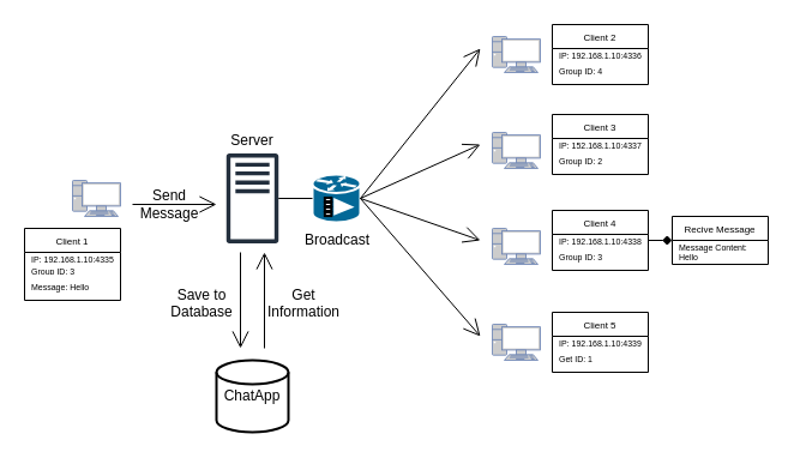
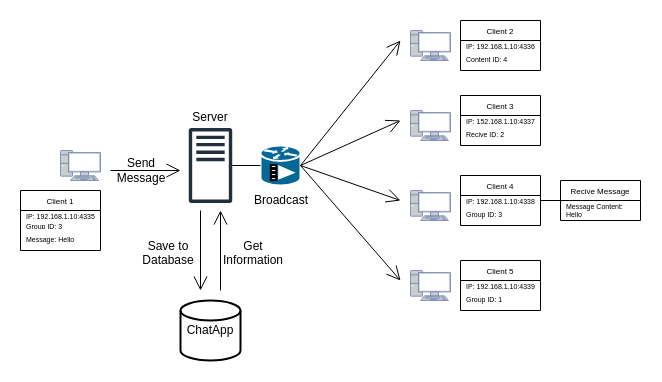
  <mxCell id="0" />
  <mxCell id="1" parent="0" />
  <mxCell id="2" value="ChatApp" style="strokeWidth=2;html=1;shape=mxgraph.flowchart.database;whiteSpace=wrap;" parent="1" vertex="1"><mxGeometry x="180" y="300" width="60" height="60" as="geometry" /></mxCell>
  <mxCell id="3" value="" style="sketch=0;outlineConnect=0;fontColor=#232F3E;gradientColor=none;fillColor=#232F3D;strokeColor=none;dashed=0;verticalLabelPosition=bottom;verticalAlign=top;align=center;html=1;fontSize=12;fontStyle=0;aspect=fixed;pointerEvents=1;shape=mxgraph.aws4.traditional_server;" parent="1" vertex="1"><mxGeometry x="188.27" y="127.33" width="43.46" height="75.33" as="geometry" /></mxCell>
  <mxCell id="4" value="" style="fontColor=#0066CC;verticalAlign=top;verticalLabelPosition=bottom;labelPosition=center;align=center;html=1;outlineConnect=0;fillColor=#CCCCCC;strokeColor=#6881B3;gradientColor=none;gradientDirection=north;strokeWidth=2;shape=mxgraph.networks.pc;" parent="1" vertex="1"><mxGeometry x="410" y="30" width="40" height="30" as="geometry" /></mxCell>
  <mxCell id="5" value="" style="fontColor=#0066CC;verticalAlign=top;verticalLabelPosition=bottom;labelPosition=center;align=center;html=1;outlineConnect=0;fillColor=#CCCCCC;strokeColor=#6881B3;gradientColor=none;gradientDirection=north;strokeWidth=2;shape=mxgraph.networks.pc;" parent="1" vertex="1"><mxGeometry x="410" y="110" width="40" height="30" as="geometry" /></mxCell>
  <mxCell id="6" value="" style="fontColor=#0066CC;verticalAlign=top;verticalLabelPosition=bottom;labelPosition=center;align=center;html=1;outlineConnect=0;fillColor=#CCCCCC;strokeColor=#6881B3;gradientColor=none;gradientDirection=north;strokeWidth=2;shape=mxgraph.networks.pc;" parent="1" vertex="1"><mxGeometry x="410" y="190" width="40" height="30" as="geometry" /></mxCell>
  <mxCell id="7" value="" style="fontColor=#0066CC;verticalAlign=top;verticalLabelPosition=bottom;labelPosition=center;align=center;html=1;outlineConnect=0;fillColor=#CCCCCC;strokeColor=#6881B3;gradientColor=none;gradientDirection=north;strokeWidth=2;shape=mxgraph.networks.pc;" parent="1" vertex="1"><mxGeometry x="410" y="270" width="40" height="30" as="geometry" /></mxCell>
  <mxCell id="8" value="" style="fontColor=#0066CC;verticalAlign=top;verticalLabelPosition=bottom;labelPosition=center;align=center;html=1;outlineConnect=0;fillColor=#CCCCCC;strokeColor=#6881B3;gradientColor=none;gradientDirection=north;strokeWidth=2;shape=mxgraph.networks.pc;" parent="1" vertex="1"><mxGeometry x="60" y="150" width="40" height="30" as="geometry" /></mxCell>
  <mxCell id="9" value="" style="shape=mxgraph.cisco.routers.broadcast_router;html=1;pointerEvents=1;dashed=0;fillColor=#036897;strokeColor=#ffffff;strokeWidth=2;verticalLabelPosition=bottom;verticalAlign=top;align=center;outlineConnect=0;" parent="1" vertex="1"><mxGeometry x="260" y="145" width="40" height="40" as="geometry" /></mxCell>
  <mxCell id="10" value="" style="endArrow=open;endFill=1;endSize=12;html=1;rounded=0;exitX=1;exitY=0.5;exitDx=0;exitDy=0;exitPerimeter=0;" parent="1" source="9" edge="1"><mxGeometry width="160" relative="1" as="geometry"><mxPoint x="160" y="140" as="sourcePoint" /><mxPoint x="400" y="40" as="targetPoint" /></mxGeometry></mxCell>
  <mxCell id="11" value="" style="endArrow=open;endFill=1;endSize=12;html=1;rounded=0;exitX=1;exitY=0.5;exitDx=0;exitDy=0;exitPerimeter=0;" parent="1" source="9" edge="1"><mxGeometry width="160" relative="1" as="geometry"><mxPoint x="320" y="190" as="sourcePoint" /><mxPoint x="400" y="120" as="targetPoint" /></mxGeometry></mxCell>
  <mxCell id="12" value="" style="endArrow=open;endFill=1;endSize=12;html=1;rounded=0;exitX=1;exitY=0.5;exitDx=0;exitDy=0;exitPerimeter=0;" parent="1" source="9" edge="1"><mxGeometry width="160" relative="1" as="geometry"><mxPoint x="320" y="175" as="sourcePoint" /><mxPoint x="400" y="200" as="targetPoint" /></mxGeometry></mxCell>
  <mxCell id="13" value="" style="endArrow=open;endFill=1;endSize=12;html=1;rounded=0;exitX=1;exitY=0.5;exitDx=0;exitDy=0;exitPerimeter=0;" parent="1" source="9" edge="1"><mxGeometry width="160" relative="1" as="geometry"><mxPoint x="320" y="175" as="sourcePoint" /><mxPoint x="400" y="280" as="targetPoint" /></mxGeometry></mxCell>
  <mxCell id="14" value="" style="endArrow=open;endFill=1;endSize=12;html=1;rounded=0;" parent="1" edge="1"><mxGeometry width="160" relative="1" as="geometry"><mxPoint x="200" y="210" as="sourcePoint" /><mxPoint x="200" y="290" as="targetPoint" /></mxGeometry></mxCell>
  <mxCell id="15" value="" style="endArrow=open;endFill=1;endSize=12;html=1;rounded=0;" parent="1" edge="1"><mxGeometry width="160" relative="1" as="geometry"><mxPoint x="220" y="290" as="sourcePoint" /><mxPoint x="220" y="210" as="targetPoint" /></mxGeometry></mxCell>
  <mxCell id="16" value="Save to Database&lt;div&gt;&lt;br&gt;&lt;/div&gt;" style="text;html=1;align=center;verticalAlign=middle;whiteSpace=wrap;rounded=0;rotation=0;" parent="1" vertex="1"><mxGeometry x="146.54" y="250" width="41.73" height="20" as="geometry" /></mxCell>
  <mxCell id="17" value="Get Information&lt;div&gt;&lt;br&gt;&lt;/div&gt;" style="text;html=1;align=center;verticalAlign=middle;whiteSpace=wrap;rounded=0;rotation=0;" parent="1" vertex="1"><mxGeometry x="231.73" y="250" width="41.73" height="20" as="geometry" /></mxCell>
  <mxCell id="18" value="" style="endArrow=open;endFill=1;endSize=12;html=1;rounded=0;" parent="1" edge="1"><mxGeometry width="160" relative="1" as="geometry"><mxPoint x="110" y="170" as="sourcePoint" /><mxPoint x="180" y="170" as="targetPoint" /></mxGeometry></mxCell>
  <mxCell id="19" value="&lt;div&gt;Broadcast&lt;/div&gt;" style="text;html=1;align=center;verticalAlign=middle;whiteSpace=wrap;rounded=0;rotation=0;" parent="1" vertex="1"><mxGeometry x="260" y="190" width="41.73" height="20" as="geometry" /></mxCell>
  <mxCell id="20" value="Server" style="text;html=1;align=center;verticalAlign=middle;whiteSpace=wrap;rounded=0;rotation=0;" parent="1" vertex="1"><mxGeometry x="189.13" y="107.33" width="41.73" height="20" as="geometry" /></mxCell>
  <mxCell id="21" value="&lt;font style=&quot;font-size: 8px;&quot;&gt;Client 1&lt;/font&gt;" style="swimlane;fontStyle=0;childLayout=stackLayout;horizontal=1;startSize=20;horizontalStack=0;resizeParent=1;resizeParentMax=0;resizeLast=0;collapsible=1;marginBottom=0;whiteSpace=wrap;html=1;" parent="1" vertex="1"><mxGeometry x="20" y="190" width="80" height="60" as="geometry" /></mxCell>
  <mxCell id="22" value="IP: 192.168.1.10:4335" style="text;strokeColor=none;fillColor=none;align=left;verticalAlign=middle;spacingLeft=4;spacingRight=4;overflow=hidden;points=[[0,0.5],[1,0.5]];portConstraint=eastwest;rotatable=0;whiteSpace=wrap;html=1;fontSize=7;" parent="21" vertex="1"><mxGeometry y="20" width="80" height="10" as="geometry" /></mxCell>
  <mxCell id="23" value="Group ID: 3" style="text;strokeColor=none;fillColor=none;align=left;verticalAlign=middle;spacingLeft=4;spacingRight=4;overflow=hidden;points=[[0,0.5],[1,0.5]];portConstraint=eastwest;rotatable=0;whiteSpace=wrap;html=1;fontSize=7;" parent="21" vertex="1"><mxGeometry y="30" width="80" height="10" as="geometry" /></mxCell>
  <mxCell id="24" value="Message: Hello" style="text;strokeColor=none;fillColor=none;align=left;verticalAlign=middle;spacingLeft=4;spacingRight=4;overflow=hidden;points=[[0,0.5],[1,0.5]];portConstraint=eastwest;rotatable=0;whiteSpace=wrap;html=1;fontSize=7;" parent="21" vertex="1"><mxGeometry y="40" width="80" height="20" as="geometry" /></mxCell>
  <mxCell id="25" value="&lt;font style=&quot;font-size: 8px;&quot;&gt;Client 2&lt;/font&gt;" style="swimlane;fontStyle=0;childLayout=stackLayout;horizontal=1;startSize=20;horizontalStack=0;resizeParent=1;resizeParentMax=0;resizeLast=0;collapsible=1;marginBottom=0;whiteSpace=wrap;html=1;" parent="1" vertex="1"><mxGeometry x="460" y="20" width="80" height="50" as="geometry" /></mxCell>
  <mxCell id="26" value="IP: 192.168.1.10:4336" style="text;strokeColor=none;fillColor=none;align=left;verticalAlign=middle;spacingLeft=4;spacingRight=4;overflow=hidden;points=[[0,0.5],[1,0.5]];portConstraint=eastwest;rotatable=0;whiteSpace=wrap;html=1;fontSize=7;" parent="25" vertex="1"><mxGeometry y="20" width="80" height="10" as="geometry" /></mxCell>
- <mxCell id="27" value="Group ID: 4" style="text;strokeColor=none;fillColor=none;align=left;verticalAlign=middle;spacingLeft=4;spacingRight=4;overflow=hidden;points=[[0,0.5],[1,0.5]];portConstraint=eastwest;rotatable=0;whiteSpace=wrap;html=1;fontSize=7;" parent="25" vertex="1"><mxGeometry y="30" width="80" height="20" as="geometry" /></mxCell>
+ <mxCell id="27" value="Content ID: 4" style="text;strokeColor=none;fillColor=none;align=left;verticalAlign=middle;spacingLeft=4;spacingRight=4;overflow=hidden;points=[[0,0.5],[1,0.5]];portConstraint=eastwest;rotatable=0;whiteSpace=wrap;html=1;fontSize=7;" parent="25" vertex="1"><mxGeometry y="30" width="80" height="20" as="geometry" /></mxCell>
  <mxCell id="28" value="&lt;font style=&quot;font-size: 8px;&quot;&gt;Client 3&lt;/font&gt;" style="swimlane;fontStyle=0;childLayout=stackLayout;horizontal=1;startSize=20;horizontalStack=0;resizeParent=1;resizeParentMax=0;resizeLast=0;collapsible=1;marginBottom=0;whiteSpace=wrap;html=1;" parent="1" vertex="1"><mxGeometry x="460" y="95" width="80" height="50" as="geometry" /></mxCell>
  <mxCell id="29" value="IP: 152.168.1.10:4337" style="text;strokeColor=none;fillColor=none;align=left;verticalAlign=middle;spacingLeft=4;spacingRight=4;overflow=hidden;points=[[0,0.5],[1,0.5]];portConstraint=eastwest;rotatable=0;whiteSpace=wrap;html=1;fontSize=7;" parent="28" vertex="1"><mxGeometry y="20" width="80" height="10" as="geometry" /></mxCell>
- <mxCell id="30" value="Group ID: 2" style="text;strokeColor=none;fillColor=none;align=left;verticalAlign=middle;spacingLeft=4;spacingRight=4;overflow=hidden;points=[[0,0.5],[1,0.5]];portConstraint=eastwest;rotatable=0;whiteSpace=wrap;html=1;fontSize=7;" parent="28" vertex="1"><mxGeometry y="30" width="80" height="20" as="geometry" /></mxCell>
+ <mxCell id="30" value="Recive ID: 2" style="text;strokeColor=none;fillColor=none;align=left;verticalAlign=middle;spacingLeft=4;spacingRight=4;overflow=hidden;points=[[0,0.5],[1,0.5]];portConstraint=eastwest;rotatable=0;whiteSpace=wrap;html=1;fontSize=7;" parent="28" vertex="1"><mxGeometry y="30" width="80" height="20" as="geometry" /></mxCell>
  <mxCell id="31" value="&lt;font style=&quot;font-size: 8px;&quot;&gt;Client 4&lt;/font&gt;" style="swimlane;fontStyle=0;childLayout=stackLayout;horizontal=1;startSize=20;horizontalStack=0;resizeParent=1;resizeParentMax=0;resizeLast=0;collapsible=1;marginBottom=0;whiteSpace=wrap;html=1;" parent="1" vertex="1"><mxGeometry x="460" y="175" width="80" height="50" as="geometry" /></mxCell>
  <mxCell id="32" value="IP: 192.168.1.10:4338" style="text;strokeColor=none;fillColor=none;align=left;verticalAlign=middle;spacingLeft=4;spacingRight=4;overflow=hidden;points=[[0,0.5],[1,0.5]];portConstraint=eastwest;rotatable=0;whiteSpace=wrap;html=1;fontSize=7;" parent="31" vertex="1"><mxGeometry y="20" width="80" height="10" as="geometry" /></mxCell>
  <mxCell id="33" value="Group ID: 3" style="text;strokeColor=none;fillColor=none;align=left;verticalAlign=middle;spacingLeft=4;spacingRight=4;overflow=hidden;points=[[0,0.5],[1,0.5]];portConstraint=eastwest;rotatable=0;whiteSpace=wrap;html=1;fontSize=7;" parent="31" vertex="1"><mxGeometry y="30" width="80" height="20" as="geometry" /></mxCell>
  <mxCell id="34" value="&lt;font style=&quot;font-size: 8px;&quot;&gt;Client 5&lt;/font&gt;" style="swimlane;fontStyle=0;childLayout=stackLayout;horizontal=1;startSize=20;horizontalStack=0;resizeParent=1;resizeParentMax=0;resizeLast=0;collapsible=1;marginBottom=0;whiteSpace=wrap;html=1;" parent="1" vertex="1"><mxGeometry x="460" y="260" width="80" height="50" as="geometry" /></mxCell>
  <mxCell id="35" value="IP: 192.168.1.10:4339" style="text;strokeColor=none;fillColor=none;align=left;verticalAlign=middle;spacingLeft=4;spacingRight=4;overflow=hidden;points=[[0,0.5],[1,0.5]];portConstraint=eastwest;rotatable=0;whiteSpace=wrap;html=1;fontSize=7;" parent="34" vertex="1"><mxGeometry y="20" width="80" height="10" as="geometry" /></mxCell>
- <mxCell id="36" value="Get ID: 1" style="text;strokeColor=none;fillColor=none;align=left;verticalAlign=middle;spacingLeft=4;spacingRight=4;overflow=hidden;points=[[0,0.5],[1,0.5]];portConstraint=eastwest;rotatable=0;whiteSpace=wrap;html=1;fontSize=7;" parent="34" vertex="1"><mxGeometry y="30" width="80" height="20" as="geometry" /></mxCell>
+ <mxCell id="36" value="Group ID: 1" style="text;strokeColor=none;fillColor=none;align=left;verticalAlign=middle;spacingLeft=4;spacingRight=4;overflow=hidden;points=[[0,0.5],[1,0.5]];portConstraint=eastwest;rotatable=0;whiteSpace=wrap;html=1;fontSize=7;" parent="34" vertex="1"><mxGeometry y="30" width="80" height="20" as="geometry" /></mxCell>
  <mxCell id="37" value="&lt;font style=&quot;font-size: 8px;&quot;&gt;Recive Message&lt;/font&gt;" style="swimlane;fontStyle=0;childLayout=stackLayout;horizontal=1;startSize=20;horizontalStack=0;resizeParent=1;resizeParentMax=0;resizeLast=0;collapsible=1;marginBottom=0;whiteSpace=wrap;html=1;" parent="1" vertex="1"><mxGeometry x="560" y="180" width="80" height="40" as="geometry" /></mxCell>
  <mxCell id="38" value="Message Content: Hello" style="text;strokeColor=none;fillColor=none;align=left;verticalAlign=middle;spacingLeft=4;spacingRight=4;overflow=hidden;points=[[0,0.5],[1,0.5]];portConstraint=eastwest;rotatable=0;whiteSpace=wrap;html=1;fontSize=7;" parent="37" vertex="1"><mxGeometry y="20" width="80" height="20" as="geometry" /></mxCell>
- <mxCell id="39" value="" style="endArrow=diamond;html=1;rounded=0;entryX=0;entryY=0.5;entryDx=0;entryDy=0;exitX=1;exitY=0.5;exitDx=0;exitDy=0;" parent="1" source="32" target="37" edge="1"><mxGeometry relative="1" as="geometry"><mxPoint x="530" y="165" as="sourcePoint" /><mxPoint x="900" y="285" as="targetPoint" /></mxGeometry></mxCell>
+ <mxCell id="39" value="" style="endArrow=none;html=1;rounded=0;entryX=0;entryY=0.5;entryDx=0;entryDy=0;exitX=1;exitY=0.5;exitDx=0;exitDy=0;" parent="1" source="32" target="37" edge="1"><mxGeometry relative="1" as="geometry"><mxPoint x="530" y="165" as="sourcePoint" /><mxPoint x="900" y="285" as="targetPoint" /></mxGeometry></mxCell>
  <mxCell id="40" value="" style="endArrow=none;html=1;rounded=0;" parent="1" source="3" target="9" edge="1"><mxGeometry relative="1" as="geometry"><mxPoint x="550" y="210" as="sourcePoint" /><mxPoint x="260" y="170" as="targetPoint" /></mxGeometry></mxCell>
  <mxCell id="41" value="&lt;div&gt;Send Message&lt;/div&gt;" style="text;html=1;align=center;verticalAlign=middle;whiteSpace=wrap;rounded=0;rotation=0;" vertex="1" parent="1"><mxGeometry x="120" y="160" width="41.73" height="20" as="geometry" /></mxCell>
